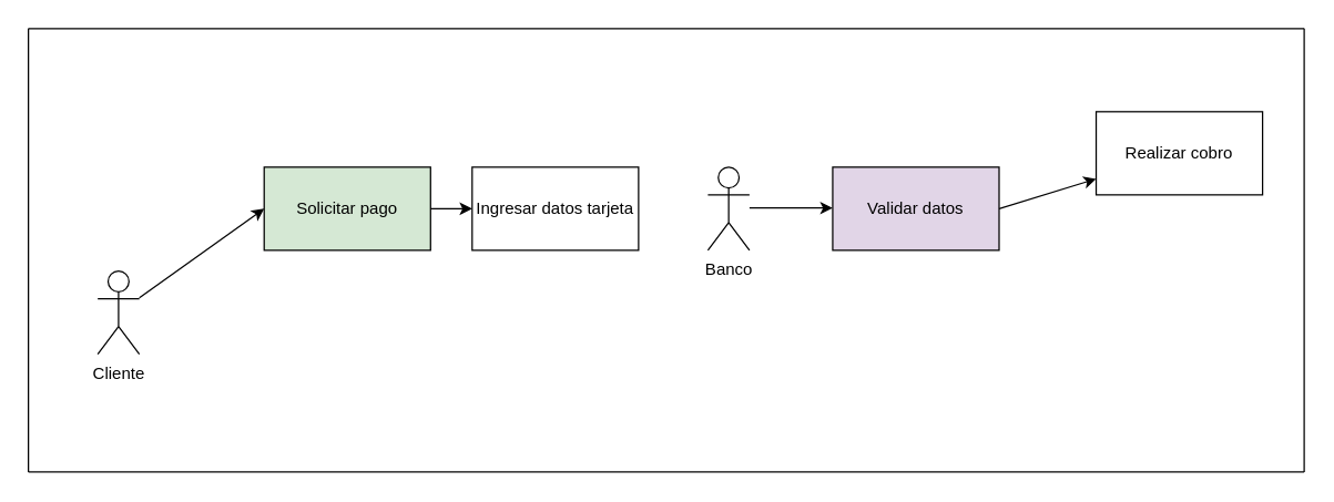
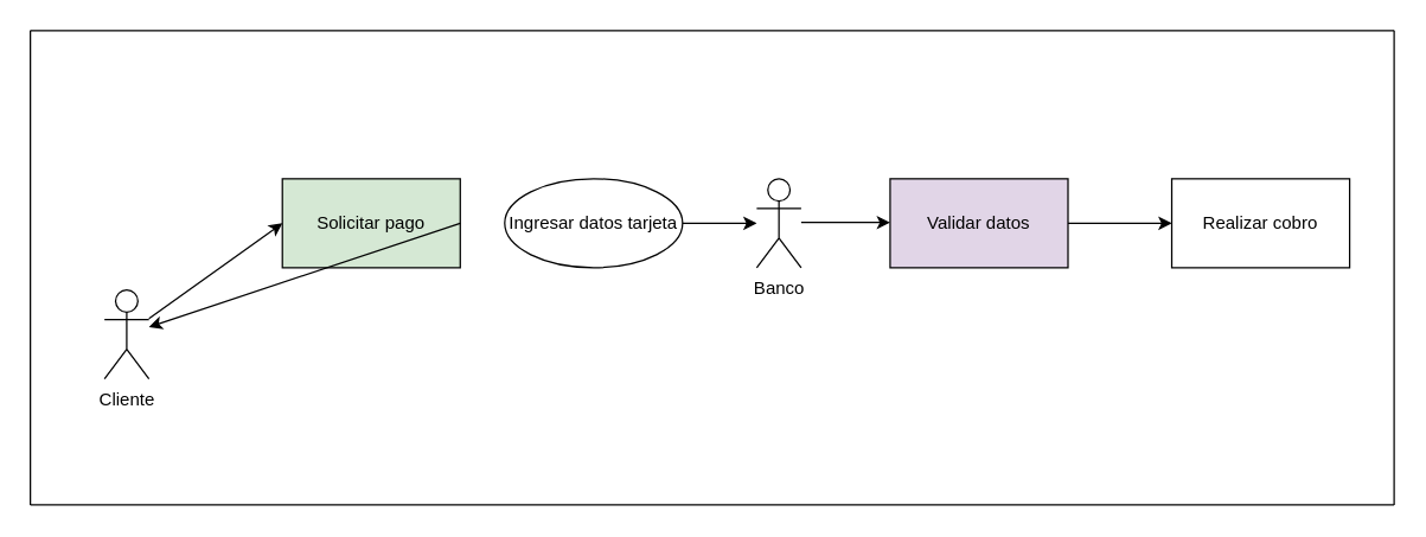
  <mxCell id="0" />
  <mxCell id="1" parent="0" />
  <mxCell id="2" value="Cliente" style="shape=umlActor;verticalLabelPosition=bottom;labelBackgroundColor=#ffffff;verticalAlign=top;html=1;outlineConnect=0;" vertex="1" parent="1"><mxGeometry x="70" y="195" width="30" height="60" as="geometry" /></mxCell>
  <mxCell id="3" value="" style="endArrow=none;html=1;" edge="1" parent="1"><mxGeometry width="50" height="50" relative="1" as="geometry"><mxPoint x="20" y="340" as="sourcePoint" /><mxPoint x="20" y="20" as="targetPoint" /></mxGeometry></mxCell>
  <mxCell id="4" value="" style="endArrow=none;html=1;" edge="1" parent="1"><mxGeometry width="50" height="50" relative="1" as="geometry"><mxPoint x="940" y="340" as="sourcePoint" /><mxPoint x="940" y="20" as="targetPoint" /></mxGeometry></mxCell>
  <mxCell id="5" value="" style="endArrow=none;html=1;" edge="1" parent="1"><mxGeometry width="50" height="50" relative="1" as="geometry"><mxPoint x="20" y="340" as="sourcePoint" /><mxPoint x="940" y="340" as="targetPoint" /></mxGeometry></mxCell>
  <mxCell id="6" value="" style="endArrow=none;html=1;" edge="1" parent="1"><mxGeometry width="50" height="50" relative="1" as="geometry"><mxPoint x="20" y="20" as="sourcePoint" /><mxPoint x="940" y="20" as="targetPoint" /></mxGeometry></mxCell>
  <mxCell id="7" value="" style="endArrow=classic;html=1;" edge="1" parent="1" source="2"><mxGeometry width="50" height="50" relative="1" as="geometry"><mxPoint x="380" y="260" as="sourcePoint" /><mxPoint x="190" y="150" as="targetPoint" /></mxGeometry></mxCell>
  <mxCell id="8" value="Solicitar pago" style="rounded=0;whiteSpace=wrap;html=1;fillColor=#d5e8d4;" vertex="1" parent="1"><mxGeometry x="190" y="120" width="120" height="60" as="geometry" /></mxCell>
- <mxCell id="9" value="" style="endArrow=classic;html=1;exitX=1;exitY=0.5;exitDx=0;exitDy=0;" edge="1" parent="1" source="8" target="10"><mxGeometry width="50" height="50" relative="1" as="geometry"><mxPoint x="380" y="260" as="sourcePoint" /><mxPoint x="400" y="150" as="targetPoint" /></mxGeometry></mxCell>
- <mxCell id="10" value="Ingresar datos tarjeta" style="rounded=0;whiteSpace=wrap;html=1;" vertex="1" parent="1"><mxGeometry x="340" y="120" width="120" height="60" as="geometry" /></mxCell>
+ <mxCell id="9" value="" style="endArrow=classic;html=1;exitX=1;exitY=0.5;exitDx=0;exitDy=0;" edge="1" parent="1" source="8" target="2"><mxGeometry width="50" height="50" relative="1" as="geometry"><mxPoint x="380" y="260" as="sourcePoint" /><mxPoint x="400" y="150" as="targetPoint" /></mxGeometry></mxCell>
+ <mxCell id="10" value="Ingresar datos tarjeta" style="ellipse;whiteSpace=wrap;html=1;" vertex="1" parent="1"><mxGeometry x="340" y="120" width="120" height="60" as="geometry" /></mxCell>
  <mxCell id="11" value="Banco" style="shape=umlActor;verticalLabelPosition=bottom;labelBackgroundColor=#ffffff;verticalAlign=top;html=1;outlineConnect=0;" vertex="1" parent="1"><mxGeometry x="510" y="120" width="30" height="60" as="geometry" /></mxCell>
+ <mxCell id="12" value="" style="endArrow=classic;html=1;exitX=1;exitY=0.5;exitDx=0;exitDy=0;" edge="1" parent="1" source="10" target="11"><mxGeometry width="50" height="50" relative="1" as="geometry"><mxPoint x="550" y="230" as="sourcePoint" /><mxPoint x="600" y="180" as="targetPoint" /></mxGeometry></mxCell>
  <mxCell id="13" value="" style="endArrow=classic;html=1;" edge="1" parent="1"><mxGeometry width="50" height="50" relative="1" as="geometry"><mxPoint x="540" y="149.5" as="sourcePoint" /><mxPoint x="600" y="149.5" as="targetPoint" /></mxGeometry></mxCell>
  <mxCell id="14" value="Validar datos" style="rounded=0;whiteSpace=wrap;html=1;fillColor=#e1d5e7;" vertex="1" parent="1"><mxGeometry x="600" y="120" width="120" height="60" as="geometry" /></mxCell>
  <mxCell id="15" value="" style="endArrow=classic;html=1;" edge="1" parent="1" target="16"><mxGeometry width="50" height="50" relative="1" as="geometry"><mxPoint x="720" y="150" as="sourcePoint" /><mxPoint x="780" y="150" as="targetPoint" /></mxGeometry></mxCell>
- <mxCell id="16" value="Realizar cobro" style="rounded=0;whiteSpace=wrap;html=1;" vertex="1" parent="1"><mxGeometry x="790" y="80" width="120" height="60" as="geometry" /></mxCell>
+ <mxCell id="16" value="Realizar cobro" style="rounded=0;whiteSpace=wrap;html=1;" vertex="1" parent="1"><mxGeometry x="790" y="120" width="120" height="60" as="geometry" /></mxCell>
